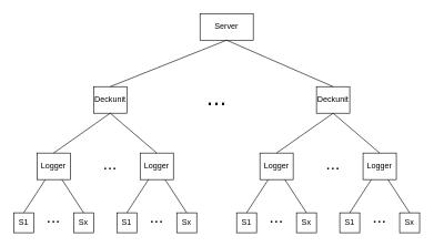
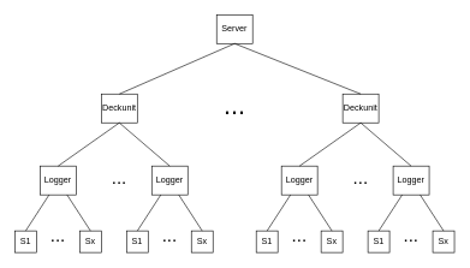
  <mxCell id="0" />
  <mxCell id="1" parent="0" />
  <mxCell id="2" value="Logger" style="rounded=0;whiteSpace=wrap;html=1;" vertex="1" parent="1"><mxGeometry x="55" y="230" width="50" height="40" as="geometry" /></mxCell>
  <mxCell id="3" value="S1" style="text;html=1;strokeColor=default;fillColor=none;align=center;verticalAlign=middle;whiteSpace=wrap;rounded=0;" vertex="1" parent="1"><mxGeometry x="20" y="320" width="30" height="30" as="geometry" /></mxCell>
  <mxCell id="4" value="Sx" style="text;html=1;strokeColor=default;fillColor=none;align=center;verticalAlign=middle;whiteSpace=wrap;rounded=0;" vertex="1" parent="1"><mxGeometry x="110" y="320" width="30" height="30" as="geometry" /></mxCell>
  <mxCell id="5" value="&lt;font style=&quot;font-size: 25px;&quot;&gt;...&lt;/font&gt;" style="text;html=1;strokeColor=none;fillColor=none;align=center;verticalAlign=middle;whiteSpace=wrap;rounded=0;" vertex="1" parent="1"><mxGeometry x="50" y="310" width="60" height="30" as="geometry" /></mxCell>
  <mxCell id="6" value="" style="endArrow=none;html=1;rounded=0;fontSize=25;entryX=0.25;entryY=1;entryDx=0;entryDy=0;exitX=0.5;exitY=0;exitDx=0;exitDy=0;" edge="1" parent="1" source="3" target="2"><mxGeometry width="50" height="50" relative="1" as="geometry"><mxPoint x="25" y="300" as="sourcePoint" /><mxPoint x="85" y="270" as="targetPoint" /></mxGeometry></mxCell>
  <mxCell id="7" value="" style="endArrow=none;html=1;rounded=0;fontSize=25;exitX=0.75;exitY=1;exitDx=0;exitDy=0;entryX=0.5;entryY=0;entryDx=0;entryDy=0;" edge="1" parent="1" source="2" target="4"><mxGeometry width="50" height="50" relative="1" as="geometry"><mxPoint x="245" y="270" as="sourcePoint" /><mxPoint x="295" y="220" as="targetPoint" /></mxGeometry></mxCell>
  <mxCell id="8" value="Logger" style="rounded=0;whiteSpace=wrap;html=1;" vertex="1" parent="1"><mxGeometry x="210" y="230" width="50" height="40" as="geometry" /></mxCell>
  <mxCell id="9" value="S1" style="text;html=1;strokeColor=default;fillColor=none;align=center;verticalAlign=middle;whiteSpace=wrap;rounded=0;" vertex="1" parent="1"><mxGeometry x="175" y="320" width="30" height="30" as="geometry" /></mxCell>
  <mxCell id="10" value="Sx" style="text;html=1;strokeColor=default;fillColor=none;align=center;verticalAlign=middle;whiteSpace=wrap;rounded=0;" vertex="1" parent="1"><mxGeometry x="265" y="320" width="30" height="30" as="geometry" /></mxCell>
  <mxCell id="11" value="&lt;font style=&quot;font-size: 25px;&quot;&gt;...&lt;/font&gt;" style="text;html=1;strokeColor=none;fillColor=none;align=center;verticalAlign=middle;whiteSpace=wrap;rounded=0;" vertex="1" parent="1"><mxGeometry x="205" y="310" width="60" height="30" as="geometry" /></mxCell>
  <mxCell id="12" value="" style="endArrow=none;html=1;rounded=0;fontSize=25;entryX=0.25;entryY=1;entryDx=0;entryDy=0;exitX=0.5;exitY=0;exitDx=0;exitDy=0;" edge="1" parent="1" source="9" target="8"><mxGeometry width="50" height="50" relative="1" as="geometry"><mxPoint x="180" y="300" as="sourcePoint" /><mxPoint x="240" y="270" as="targetPoint" /></mxGeometry></mxCell>
  <mxCell id="13" value="" style="endArrow=none;html=1;rounded=0;fontSize=25;exitX=0.75;exitY=1;exitDx=0;exitDy=0;entryX=0.5;entryY=0;entryDx=0;entryDy=0;" edge="1" parent="1" source="8" target="10"><mxGeometry width="50" height="50" relative="1" as="geometry"><mxPoint x="400" y="270" as="sourcePoint" /><mxPoint x="450" y="220" as="targetPoint" /></mxGeometry></mxCell>
  <mxCell id="14" value="&lt;font style=&quot;font-size: 25px;&quot;&gt;...&lt;/font&gt;" style="text;html=1;strokeColor=none;fillColor=none;align=center;verticalAlign=middle;whiteSpace=wrap;rounded=0;" vertex="1" parent="1"><mxGeometry x="135" y="230" width="60" height="30" as="geometry" /></mxCell>
  <mxCell id="15" value="Deckunit" style="rounded=0;whiteSpace=wrap;html=1;" vertex="1" parent="1"><mxGeometry x="140" y="130" width="50" height="40" as="geometry" /></mxCell>
  <mxCell id="16" value="" style="endArrow=none;html=1;rounded=0;fontSize=25;entryX=0.5;entryY=1;entryDx=0;entryDy=0;exitX=0.5;exitY=0;exitDx=0;exitDy=0;" edge="1" parent="1" source="8" target="15"><mxGeometry width="50" height="50" relative="1" as="geometry"><mxPoint x="380" y="270" as="sourcePoint" /><mxPoint x="430" y="220" as="targetPoint" /></mxGeometry></mxCell>
  <mxCell id="17" value="" style="endArrow=none;html=1;rounded=0;fontSize=25;entryX=0.5;entryY=1;entryDx=0;entryDy=0;exitX=0.5;exitY=0;exitDx=0;exitDy=0;" edge="1" parent="1" source="2" target="15"><mxGeometry width="50" height="50" relative="1" as="geometry"><mxPoint x="380" y="270" as="sourcePoint" /><mxPoint x="430" y="220" as="targetPoint" /></mxGeometry></mxCell>
  <mxCell id="18" value="Logger" style="rounded=0;whiteSpace=wrap;html=1;" vertex="1" parent="1"><mxGeometry x="390" y="230" width="50" height="40" as="geometry" /></mxCell>
  <mxCell id="19" value="S1" style="text;html=1;strokeColor=default;fillColor=none;align=center;verticalAlign=middle;whiteSpace=wrap;rounded=0;" vertex="1" parent="1"><mxGeometry x="355" y="320" width="30" height="30" as="geometry" /></mxCell>
  <mxCell id="20" value="Sx" style="text;html=1;strokeColor=default;fillColor=none;align=center;verticalAlign=middle;whiteSpace=wrap;rounded=0;" vertex="1" parent="1"><mxGeometry x="445" y="320" width="30" height="30" as="geometry" /></mxCell>
  <mxCell id="21" value="&lt;font style=&quot;font-size: 25px;&quot;&gt;...&lt;/font&gt;" style="text;html=1;strokeColor=none;fillColor=none;align=center;verticalAlign=middle;whiteSpace=wrap;rounded=0;" vertex="1" parent="1"><mxGeometry x="385" y="310" width="60" height="30" as="geometry" /></mxCell>
  <mxCell id="22" value="" style="endArrow=none;html=1;rounded=0;fontSize=25;entryX=0.25;entryY=1;entryDx=0;entryDy=0;exitX=0.5;exitY=0;exitDx=0;exitDy=0;" edge="1" parent="1" source="19" target="18"><mxGeometry width="50" height="50" relative="1" as="geometry"><mxPoint x="360" y="300" as="sourcePoint" /><mxPoint x="420" y="270" as="targetPoint" /></mxGeometry></mxCell>
  <mxCell id="23" value="" style="endArrow=none;html=1;rounded=0;fontSize=25;exitX=0.75;exitY=1;exitDx=0;exitDy=0;entryX=0.5;entryY=0;entryDx=0;entryDy=0;" edge="1" parent="1" source="18" target="20"><mxGeometry width="50" height="50" relative="1" as="geometry"><mxPoint x="580" y="270" as="sourcePoint" /><mxPoint x="630" y="220" as="targetPoint" /></mxGeometry></mxCell>
  <mxCell id="24" value="Logger" style="rounded=0;whiteSpace=wrap;html=1;" vertex="1" parent="1"><mxGeometry x="545" y="230" width="50" height="40" as="geometry" /></mxCell>
  <mxCell id="25" value="S1" style="text;html=1;strokeColor=default;fillColor=none;align=center;verticalAlign=middle;whiteSpace=wrap;rounded=0;" vertex="1" parent="1"><mxGeometry x="510" y="320" width="30" height="30" as="geometry" /></mxCell>
  <mxCell id="26" value="Sx" style="text;html=1;strokeColor=default;fillColor=none;align=center;verticalAlign=middle;whiteSpace=wrap;rounded=0;" vertex="1" parent="1"><mxGeometry x="600" y="320" width="30" height="30" as="geometry" /></mxCell>
  <mxCell id="27" value="&lt;font style=&quot;font-size: 25px;&quot;&gt;...&lt;/font&gt;" style="text;html=1;strokeColor=none;fillColor=none;align=center;verticalAlign=middle;whiteSpace=wrap;rounded=0;" vertex="1" parent="1"><mxGeometry x="540" y="310" width="60" height="30" as="geometry" /></mxCell>
  <mxCell id="28" value="" style="endArrow=none;html=1;rounded=0;fontSize=25;entryX=0.25;entryY=1;entryDx=0;entryDy=0;exitX=0.5;exitY=0;exitDx=0;exitDy=0;" edge="1" parent="1" source="25" target="24"><mxGeometry width="50" height="50" relative="1" as="geometry"><mxPoint x="515" y="300" as="sourcePoint" /><mxPoint x="575" y="270" as="targetPoint" /></mxGeometry></mxCell>
  <mxCell id="29" value="" style="endArrow=none;html=1;rounded=0;fontSize=25;exitX=0.75;exitY=1;exitDx=0;exitDy=0;entryX=0.5;entryY=0;entryDx=0;entryDy=0;" edge="1" parent="1" source="24" target="26"><mxGeometry width="50" height="50" relative="1" as="geometry"><mxPoint x="735" y="270" as="sourcePoint" /><mxPoint x="785" y="220" as="targetPoint" /></mxGeometry></mxCell>
  <mxCell id="30" value="&lt;font style=&quot;font-size: 25px;&quot;&gt;...&lt;/font&gt;" style="text;html=1;strokeColor=none;fillColor=none;align=center;verticalAlign=middle;whiteSpace=wrap;rounded=0;" vertex="1" parent="1"><mxGeometry x="470" y="230" width="60" height="30" as="geometry" /></mxCell>
  <mxCell id="31" value="Deckunit" style="rounded=0;whiteSpace=wrap;html=1;" vertex="1" parent="1"><mxGeometry x="475" y="130" width="50" height="40" as="geometry" /></mxCell>
  <mxCell id="32" value="" style="endArrow=none;html=1;rounded=0;fontSize=25;entryX=0.5;entryY=1;entryDx=0;entryDy=0;exitX=0.5;exitY=0;exitDx=0;exitDy=0;" edge="1" parent="1" source="24" target="31"><mxGeometry width="50" height="50" relative="1" as="geometry"><mxPoint x="715" y="270" as="sourcePoint" /><mxPoint x="765" y="220" as="targetPoint" /></mxGeometry></mxCell>
  <mxCell id="33" value="" style="endArrow=none;html=1;rounded=0;fontSize=25;entryX=0.5;entryY=1;entryDx=0;entryDy=0;exitX=0.5;exitY=0;exitDx=0;exitDy=0;" edge="1" parent="1" source="18" target="31"><mxGeometry width="50" height="50" relative="1" as="geometry"><mxPoint x="715" y="270" as="sourcePoint" /><mxPoint x="765" y="220" as="targetPoint" /></mxGeometry></mxCell>
  <mxCell id="34" value="&lt;font style=&quot;font-size: 36px;&quot;&gt;...&lt;/font&gt;" style="text;html=1;strokeColor=none;fillColor=none;align=center;verticalAlign=middle;whiteSpace=wrap;rounded=0;" vertex="1" parent="1"><mxGeometry x="295" y="130" width="60" height="30" as="geometry" /></mxCell>
- <mxCell id="35" value="Server" style="rounded=0;whiteSpace=wrap;html=1;" vertex="1" parent="1"><mxGeometry x="300" y="20" width="80" height="40" as="geometry" /></mxCell>
+ <mxCell id="35" value="Server" style="rounded=0;whiteSpace=wrap;html=1;" vertex="1" parent="1"><mxGeometry x="300" y="20" width="50" height="40" as="geometry" /></mxCell>
  <mxCell id="36" value="" style="endArrow=none;html=1;rounded=0;fontSize=36;exitX=0.5;exitY=0;exitDx=0;exitDy=0;entryX=0.5;entryY=1;entryDx=0;entryDy=0;" edge="1" parent="1" source="15" target="35"><mxGeometry width="50" height="50" relative="1" as="geometry"><mxPoint x="380" y="270" as="sourcePoint" /><mxPoint x="430" y="220" as="targetPoint" /></mxGeometry></mxCell>
  <mxCell id="37" value="" style="endArrow=none;html=1;rounded=0;fontSize=36;exitX=0.5;exitY=1;exitDx=0;exitDy=0;entryX=0.5;entryY=0;entryDx=0;entryDy=0;" edge="1" parent="1" source="35" target="31"><mxGeometry width="50" height="50" relative="1" as="geometry"><mxPoint x="380" y="270" as="sourcePoint" /><mxPoint x="430" y="220" as="targetPoint" /></mxGeometry></mxCell>
